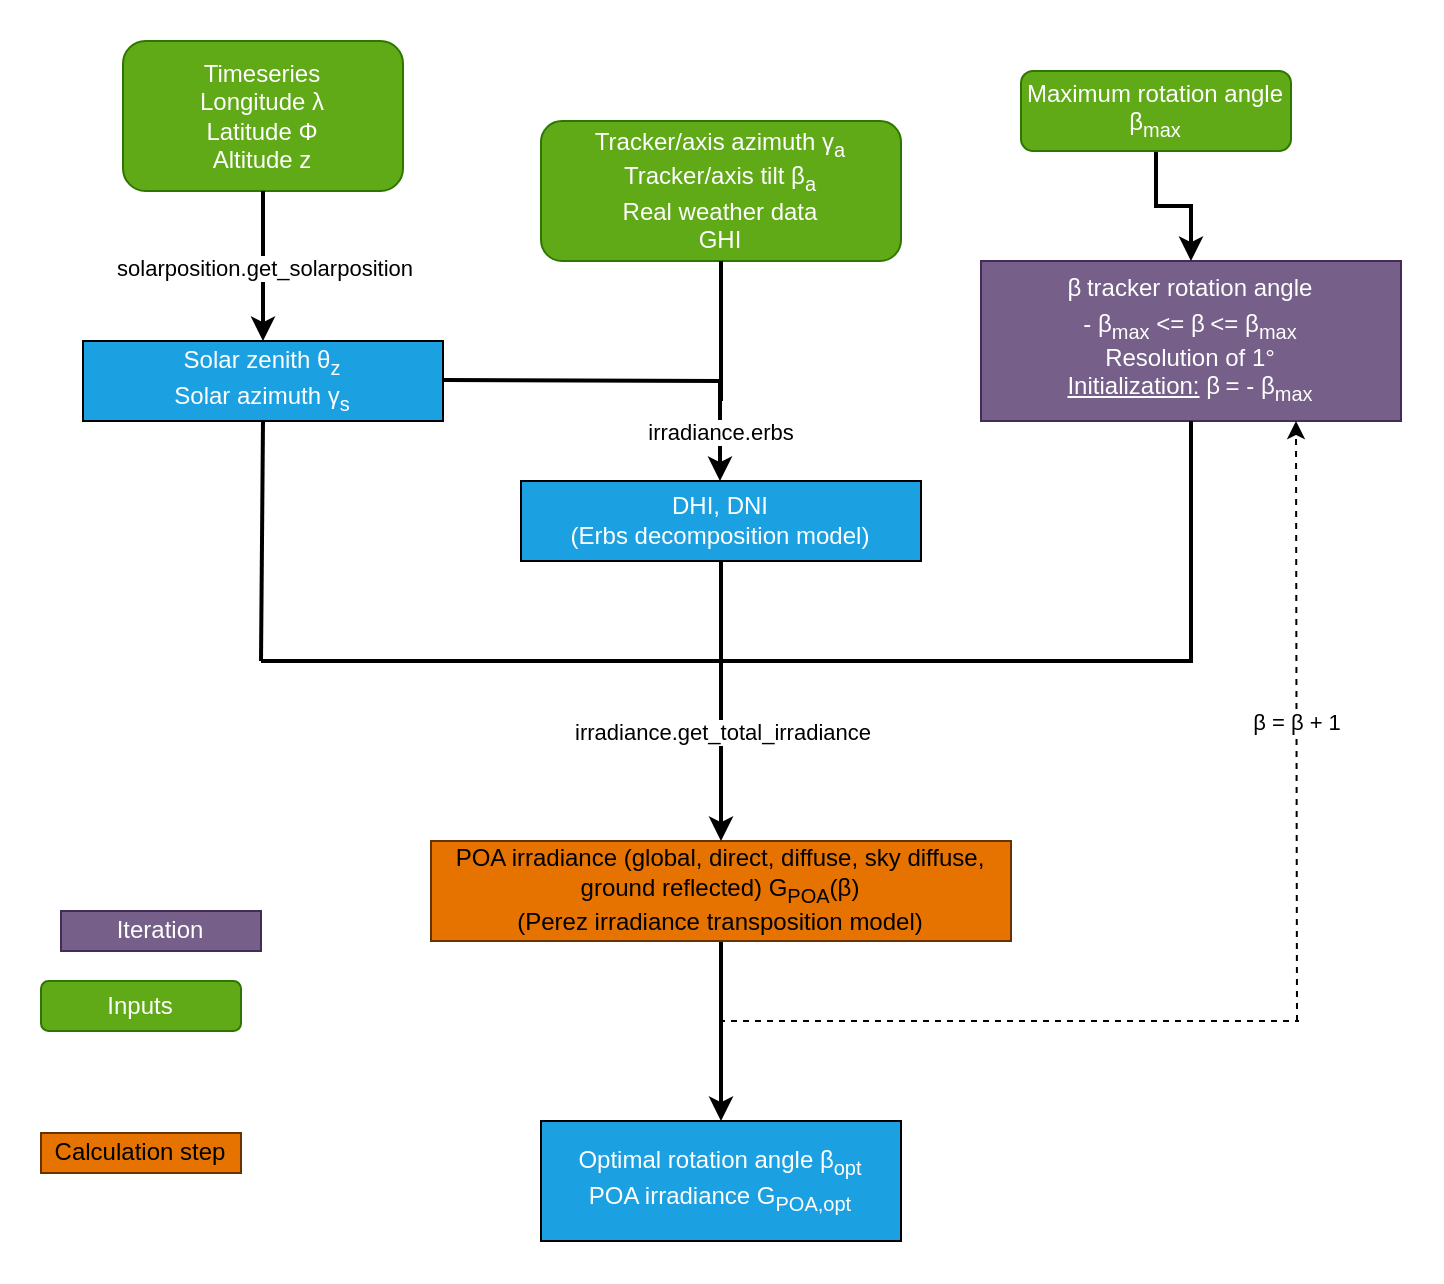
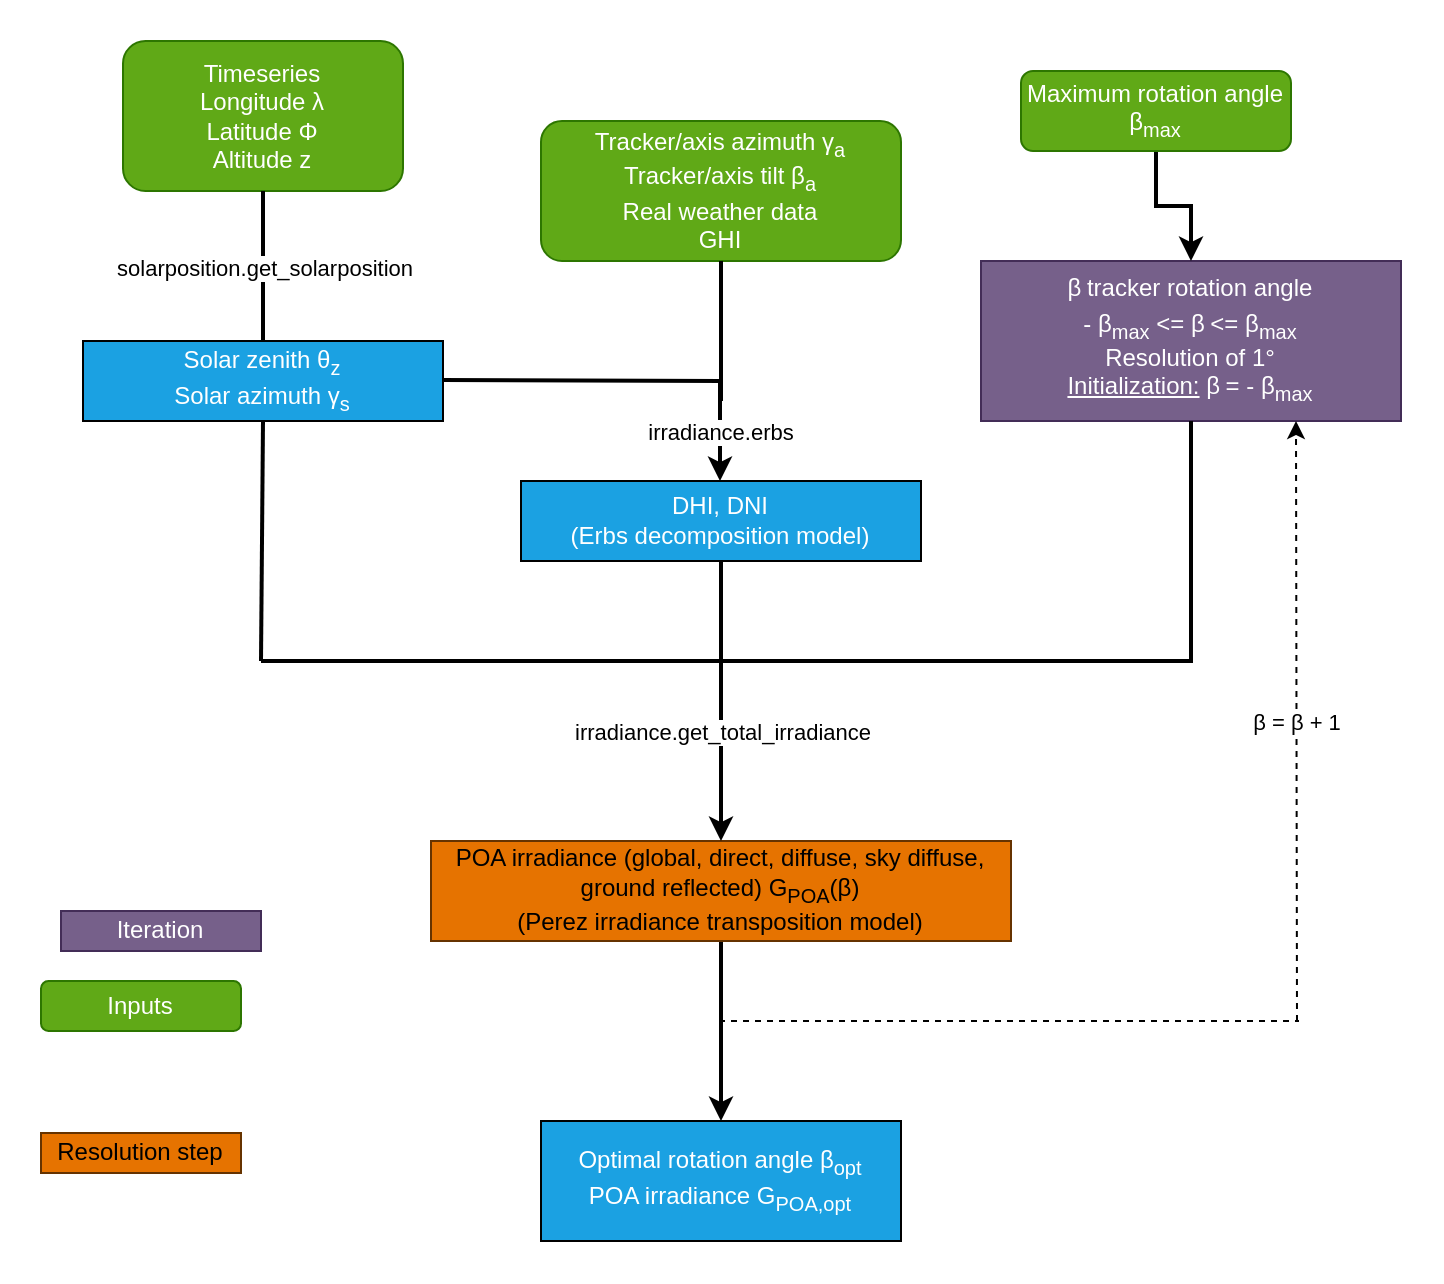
  <mxCell id="0" />
  <mxCell id="1" parent="0" />
  <mxCell id="2" value="Timeseries&lt;br&gt;&lt;div&gt;Longitude &lt;span&gt;λ&lt;/span&gt;&lt;/div&gt;&lt;div&gt;Latitude &lt;span lang=&quot;fr&quot; class=&quot;BxUVEf ILfuVd&quot;&gt;&lt;span class=&quot;hgKElc&quot;&gt;Φ&lt;/span&gt;&lt;/span&gt;&lt;/div&gt;&lt;div&gt;Altitude z&lt;br&gt;&lt;/div&gt;" style="rounded=1;whiteSpace=wrap;html=1;fontSize=12;glass=0;strokeWidth=1;shadow=0;fillColor=#60a917;fontColor=#ffffff;strokeColor=#2D7600;" parent="1" vertex="1"><mxGeometry x="61" y="20" width="140" height="75" as="geometry" /></mxCell>
  <mxCell id="3" value="Solar zenith &lt;span lang=&quot;en&quot; class=&quot;BxUVEf ILfuVd&quot;&gt;&lt;span class=&quot;hgKElc&quot;&gt;θ&lt;sub&gt;z&lt;/sub&gt;&lt;/span&gt;&lt;/span&gt;&lt;br&gt;Solar azimuth &lt;span&gt;γ&lt;sub&gt;s&lt;/sub&gt;&lt;/span&gt;" style="rounded=0;whiteSpace=wrap;html=1;fillColor=#1ba1e2;fontColor=#ffffff;strokeColor=default;" parent="1" vertex="1"><mxGeometry x="41" y="170" width="180" height="40" as="geometry" /></mxCell>
- <mxCell id="4" value="" style="endArrow=classic;html=1;rounded=0;exitX=0.5;exitY=1;exitDx=0;exitDy=0;entryX=0.5;entryY=0;entryDx=0;entryDy=0;strokeWidth=2;" parent="1" source="2" target="3" edge="1"><mxGeometry relative="1" as="geometry"><mxPoint x="160" y="390" as="sourcePoint" /><mxPoint x="260" y="390" as="targetPoint" /></mxGeometry></mxCell>
+ <mxCell id="4" value="" style="endArrow=none;html=1;rounded=0;exitX=0.5;exitY=1;exitDx=0;exitDy=0;entryX=0.5;entryY=0;entryDx=0;entryDy=0;strokeWidth=2;" parent="1" source="2" target="3" edge="1"><mxGeometry relative="1" as="geometry"><mxPoint x="160" y="390" as="sourcePoint" /><mxPoint x="260" y="390" as="targetPoint" /></mxGeometry></mxCell>
  <mxCell id="5" value="solarposition.get_solarposition" style="edgeLabel;resizable=0;html=1;align=center;verticalAlign=middle;" parent="4" connectable="0" vertex="1"><mxGeometry relative="1" as="geometry" /></mxCell>
  <mxCell id="6" value="&lt;div&gt;Tracker/axis azimuth &lt;span&gt;γ&lt;sub&gt;a&lt;/sub&gt;&lt;/span&gt;&lt;/div&gt;&lt;div&gt;Tracker/axis tilt&amp;nbsp;&lt;span lang=&quot;fr&quot; class=&quot;BxUVEf ILfuVd&quot;&gt;&lt;span class=&quot;hgKElc&quot;&gt;β&lt;/span&gt;&lt;/span&gt;&lt;span&gt;&lt;sub&gt;a&lt;/sub&gt;&lt;/span&gt;&lt;/div&gt;&lt;div&gt;Real weather data&lt;br&gt;&lt;/div&gt;&lt;div&gt;GHI&lt;/div&gt;" style="rounded=1;whiteSpace=wrap;html=1;fontSize=12;glass=0;strokeWidth=1;shadow=0;fillColor=#60a917;fontColor=#ffffff;strokeColor=#2D7600;" parent="1" vertex="1"><mxGeometry x="270" y="60" width="180" height="70" as="geometry" /></mxCell>
  <mxCell id="7" value="&lt;div&gt;&lt;span lang=&quot;fr&quot; class=&quot;BxUVEf ILfuVd&quot;&gt;&lt;span class=&quot;hgKElc&quot;&gt;β&lt;/span&gt;&lt;/span&gt;&lt;span lang=&quot;en&quot; class=&quot;BxUVEf ILfuVd&quot;&gt;&lt;span class=&quot;hgKElc&quot;&gt;&lt;sub&gt; &lt;/sub&gt;tracker rotation angle&lt;sub&gt;&lt;br&gt;&lt;/sub&gt;&lt;/span&gt;&lt;/span&gt;&lt;/div&gt;&lt;div&gt;-&amp;nbsp;&lt;span lang=&quot;fr&quot; class=&quot;BxUVEf ILfuVd&quot;&gt;&lt;span class=&quot;hgKElc&quot;&gt;β&lt;sub&gt;max&lt;/sub&gt;&lt;/span&gt;&lt;/span&gt; &amp;lt;= &lt;span lang=&quot;fr&quot; class=&quot;BxUVEf ILfuVd&quot;&gt;&lt;span class=&quot;hgKElc&quot;&gt;β&lt;/span&gt;&lt;/span&gt;&lt;span lang=&quot;en&quot; class=&quot;BxUVEf ILfuVd&quot;&gt;&lt;span class=&quot;hgKElc&quot;&gt;&lt;sub&gt; &lt;/sub&gt;&lt;/span&gt;&lt;/span&gt;&amp;lt;= &lt;span lang=&quot;fr&quot; class=&quot;BxUVEf ILfuVd&quot;&gt;&lt;span class=&quot;hgKElc&quot;&gt;β&lt;sub&gt;max&lt;/sub&gt;&lt;/span&gt;&lt;/span&gt;&lt;/div&gt;&lt;div&gt;Resolution of 1°&lt;br&gt;&lt;/div&gt;&lt;div&gt;&lt;u&gt;Initialization:&lt;/u&gt; &lt;span lang=&quot;fr&quot; class=&quot;BxUVEf ILfuVd&quot;&gt;&lt;span class=&quot;hgKElc&quot;&gt;β&lt;/span&gt;&lt;/span&gt;&lt;span class=&quot;hgKElc&quot;&gt;&lt;sub&gt; &lt;/sub&gt;&lt;/span&gt;= -&amp;nbsp;&lt;span lang=&quot;fr&quot; class=&quot;BxUVEf ILfuVd&quot;&gt;&lt;span class=&quot;hgKElc&quot;&gt;β&lt;sub&gt;max&lt;/sub&gt;&lt;/span&gt;&lt;/span&gt;&lt;/div&gt;" style="rounded=0;whiteSpace=wrap;html=1;fillStyle=solid;fillColor=#76608a;strokeColor=#432D57;fontColor=#ffffff;" parent="1" vertex="1"><mxGeometry x="490" y="130" width="210" height="80" as="geometry" /></mxCell>
  <mxCell id="8" style="edgeStyle=orthogonalEdgeStyle;rounded=0;orthogonalLoop=1;jettySize=auto;html=1;exitX=0.5;exitY=1;exitDx=0;exitDy=0;entryX=0.5;entryY=0;entryDx=0;entryDy=0;strokeWidth=2;" parent="1" source="9" target="10" edge="1"><mxGeometry relative="1" as="geometry" /></mxCell>
  <mxCell id="9" value="POA irradiance (global, direct, diffuse, sky diffuse, ground reflected) G&lt;sub&gt;POA&lt;/sub&gt;(&lt;span lang=&quot;fr&quot; class=&quot;BxUVEf ILfuVd&quot;&gt;&lt;span class=&quot;hgKElc&quot;&gt;β)&lt;/span&gt;&lt;/span&gt;&lt;br&gt;(Perez irradiance transposition model)" style="rounded=0;whiteSpace=wrap;html=1;fillStyle=solid;fillColor=#E67300;strokeColor=#663300;" parent="1" vertex="1"><mxGeometry x="215" y="420" width="290" height="50" as="geometry" /></mxCell>
  <mxCell id="10" value="&lt;div&gt;Optimal rotation angle &lt;span lang=&quot;fr&quot; class=&quot;BxUVEf ILfuVd&quot;&gt;&lt;span class=&quot;hgKElc&quot;&gt;β&lt;/span&gt;&lt;/span&gt;&lt;span lang=&quot;en&quot; class=&quot;BxUVEf ILfuVd&quot;&gt;&lt;span class=&quot;hgKElc&quot;&gt;&lt;sub&gt;&lt;/sub&gt;&lt;/span&gt;&lt;/span&gt;&lt;sub&gt;opt&lt;/sub&gt;&lt;br&gt;&lt;/div&gt;&lt;div&gt;POA irradiance G&lt;sub&gt;POA,opt&lt;/sub&gt;&lt;br&gt;&lt;/div&gt;" style="rounded=0;whiteSpace=wrap;html=1;fillColor=#1ba1e2;fontColor=#ffffff;strokeColor=default;" parent="1" vertex="1"><mxGeometry x="270" y="560" width="180" height="60" as="geometry" /></mxCell>
  <mxCell id="11" style="edgeStyle=orthogonalEdgeStyle;rounded=0;orthogonalLoop=1;jettySize=auto;html=1;entryX=0.5;entryY=0;entryDx=0;entryDy=0;strokeWidth=2;" parent="1" source="12" target="7" edge="1"><mxGeometry relative="1" as="geometry" /></mxCell>
  <mxCell id="12" value="Maximum rotation angle &lt;span lang=&quot;fr&quot; class=&quot;BxUVEf ILfuVd&quot;&gt;&lt;span class=&quot;hgKElc&quot;&gt;β&lt;sub&gt;max&lt;/sub&gt;&lt;/span&gt;&lt;/span&gt;" style="rounded=1;whiteSpace=wrap;html=1;fontSize=12;glass=0;strokeWidth=1;shadow=0;fillColor=#60a917;fontColor=#ffffff;strokeColor=#2D7600;" parent="1" vertex="1"><mxGeometry x="510" y="35" width="135" height="40" as="geometry" /></mxCell>
  <mxCell id="13" value="" style="endArrow=none;html=1;rounded=0;dashed=1;" parent="1" edge="1"><mxGeometry width="50" height="50" relative="1" as="geometry"><mxPoint x="359" y="510" as="sourcePoint" /><mxPoint x="649" y="510" as="targetPoint" /></mxGeometry></mxCell>
  <mxCell id="14" value="" style="endArrow=classic;html=1;rounded=0;entryX=0.75;entryY=1;entryDx=0;entryDy=0;dashed=1;" parent="1" target="7" edge="1"><mxGeometry relative="1" as="geometry"><mxPoint x="648" y="510" as="sourcePoint" /><mxPoint x="610" y="390" as="targetPoint" /></mxGeometry></mxCell>
  <mxCell id="15" value="&lt;span lang=&quot;fr&quot; class=&quot;BxUVEf ILfuVd&quot;&gt;&lt;span class=&quot;hgKElc&quot;&gt;β &lt;/span&gt;&lt;/span&gt;= &lt;span lang=&quot;fr&quot; class=&quot;BxUVEf ILfuVd&quot;&gt;&lt;span class=&quot;hgKElc&quot;&gt;β &lt;/span&gt;&lt;/span&gt;+ 1" style="edgeLabel;resizable=0;html=1;align=center;verticalAlign=middle;" parent="14" connectable="0" vertex="1"><mxGeometry relative="1" as="geometry" /></mxCell>
  <mxCell id="16" value="" style="endArrow=none;html=1;rounded=0;entryX=0.5;entryY=1;entryDx=0;entryDy=0;strokeWidth=2;" parent="1" edge="1"><mxGeometry width="50" height="50" relative="1" as="geometry"><mxPoint x="130" y="330" as="sourcePoint" /><mxPoint x="131" y="210" as="targetPoint" /></mxGeometry></mxCell>
  <mxCell id="17" value="" style="endArrow=none;html=1;rounded=0;strokeWidth=2;entryX=0.5;entryY=1;entryDx=0;entryDy=0;" parent="1" target="27" edge="1"><mxGeometry width="50" height="50" relative="1" as="geometry"><mxPoint x="360" y="336" as="sourcePoint" /><mxPoint x="360" y="296" as="targetPoint" /></mxGeometry></mxCell>
  <mxCell id="18" value="" style="endArrow=none;html=1;rounded=0;strokeWidth=2;entryX=0.5;entryY=1;entryDx=0;entryDy=0;" parent="1" target="7" edge="1"><mxGeometry width="50" height="50" relative="1" as="geometry"><mxPoint x="595" y="330" as="sourcePoint" /><mxPoint x="590" y="230" as="targetPoint" /></mxGeometry></mxCell>
  <mxCell id="19" value="" style="endArrow=none;html=1;rounded=0;strokeWidth=2;" parent="1" edge="1"><mxGeometry width="50" height="50" relative="1" as="geometry"><mxPoint x="360" y="330" as="sourcePoint" /><mxPoint x="596" y="330" as="targetPoint" /></mxGeometry></mxCell>
  <mxCell id="20" value="" style="endArrow=none;html=1;rounded=0;strokeWidth=2;" parent="1" edge="1"><mxGeometry width="50" height="50" relative="1" as="geometry"><mxPoint x="130" y="330" as="sourcePoint" /><mxPoint x="366" y="330" as="targetPoint" /></mxGeometry></mxCell>
  <mxCell id="21" value="" style="endArrow=classic;html=1;rounded=0;entryX=0.5;entryY=0;entryDx=0;entryDy=0;strokeWidth=2;" parent="1" target="9" edge="1"><mxGeometry relative="1" as="geometry"><mxPoint x="360" y="310" as="sourcePoint" /><mxPoint x="230" y="750" as="targetPoint" /></mxGeometry></mxCell>
  <mxCell id="22" value="irradiance.get_total_irradiance" style="edgeLabel;resizable=0;html=1;;align=center;verticalAlign=middle;" parent="21" connectable="0" vertex="1"><mxGeometry relative="1" as="geometry" /></mxCell>
  <mxCell id="23" value="Inputs" style="rounded=1;whiteSpace=wrap;html=1;fontSize=12;glass=0;strokeWidth=1;shadow=0;fillColor=#60a917;fontColor=#ffffff;strokeColor=#2D7600;" parent="1" vertex="1"><mxGeometry x="20" y="490" width="100" height="25" as="geometry" /></mxCell>
- <mxCell id="24" value="Calculation step" style="rounded=0;whiteSpace=wrap;html=1;fillStyle=solid;fillColor=#E67300;strokeColor=#663300;" parent="1" vertex="1"><mxGeometry x="20" y="566" width="100" height="20" as="geometry" /></mxCell>
+ <mxCell id="24" value="Resolution step" style="rounded=0;whiteSpace=wrap;html=1;fillStyle=solid;fillColor=#E67300;strokeColor=#663300;" parent="1" vertex="1"><mxGeometry x="20" y="566" width="100" height="20" as="geometry" /></mxCell>
  <mxCell id="25" value="" style="endArrow=none;html=1;rounded=0;strokeWidth=2;" parent="1" edge="1"><mxGeometry width="50" height="50" relative="1" as="geometry"><mxPoint x="221" y="189.5" as="sourcePoint" /><mxPoint x="360" y="190" as="targetPoint" /></mxGeometry></mxCell>
  <mxCell id="26" value="" style="endArrow=none;html=1;rounded=0;strokeWidth=2;entryX=0.5;entryY=1;entryDx=0;entryDy=0;" parent="1" target="6" edge="1"><mxGeometry width="50" height="50" relative="1" as="geometry"><mxPoint x="360" y="200" as="sourcePoint" /><mxPoint x="370" y="280" as="targetPoint" /></mxGeometry></mxCell>
  <mxCell id="27" value="&lt;div&gt;&lt;font color=&quot;#ffffff&quot;&gt;DHI, DNI&lt;/font&gt;&lt;/div&gt;&lt;div&gt;&lt;font color=&quot;#ffffff&quot;&gt;(Erbs decomposition model)&lt;br&gt;&lt;/font&gt;&lt;/div&gt;" style="rounded=0;whiteSpace=wrap;html=1;fillStyle=solid;fillColor=#1BA1E2;strokeColor=#000000;" parent="1" vertex="1"><mxGeometry x="260" y="240" width="200" height="40" as="geometry" /></mxCell>
  <mxCell id="28" value="" style="endArrow=classic;html=1;rounded=0;endFill=1;strokeWidth=2;" parent="1" edge="1"><mxGeometry relative="1" as="geometry"><mxPoint x="359.5" y="190" as="sourcePoint" /><mxPoint x="359.5" y="240" as="targetPoint" /></mxGeometry></mxCell>
  <mxCell id="29" value="irradiance.erbs" style="edgeLabel;resizable=0;html=1;;align=center;verticalAlign=middle;" parent="28" connectable="0" vertex="1"><mxGeometry relative="1" as="geometry" /></mxCell>
  <mxCell id="30" value="Iteration" style="rounded=0;whiteSpace=wrap;html=1;fillStyle=solid;fillColor=#76608a;strokeColor=#432D57;fontColor=#ffffff;" parent="1" vertex="1"><mxGeometry x="30" y="455" width="100" height="20" as="geometry" /></mxCell>
